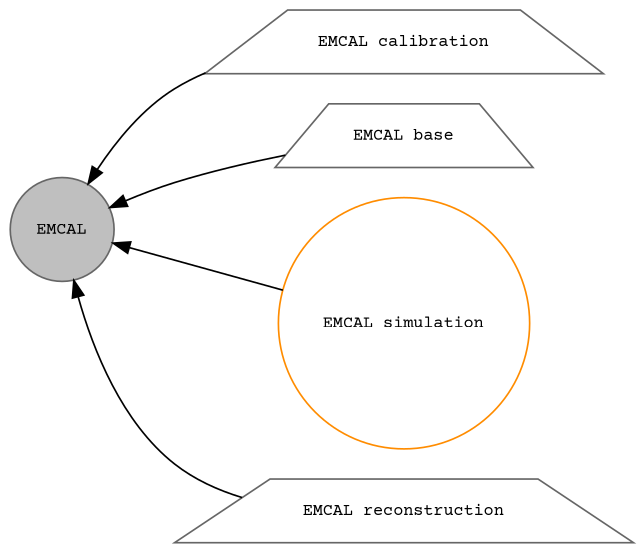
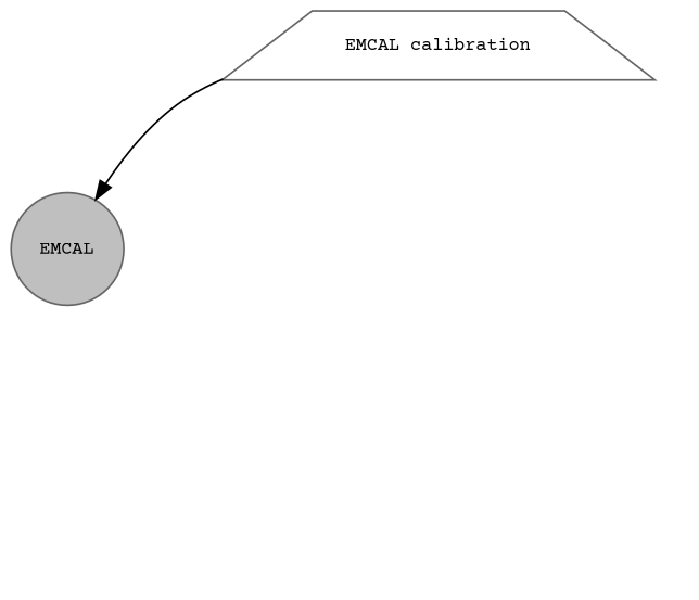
  digraph {
    fontname="Courier Prime"
    rankdir=LR
    node [color=gray40 fontname="Courier Prime" fontsize=10 shape=trapezium]
    edge [dir=back fontname="Courier Prime" fontsize=10 labelfontname=Helvetica labelfontsize=10 shape=plaintext style=solid]
    n1 [height=0.2 label="EMCAL calibration" width=0.4]
-   n2 [height=0.2 label="EMCAL base" width=0.4]
-   n3 [color=darkorange height=0.2 label="EMCAL simulation" shape=circle width=0.4]
-   n4 [height=0.2 label="EMCAL reconstruction" width=0.4]
    n5 [fillcolor=grey75 fontcolor=black height=0.2 label=EMCAL shape=circle style=filled width=0.4]
    n5 -> n1
-   n5 -> n2
-   n5 -> n3
-   n5 -> n4
  }
